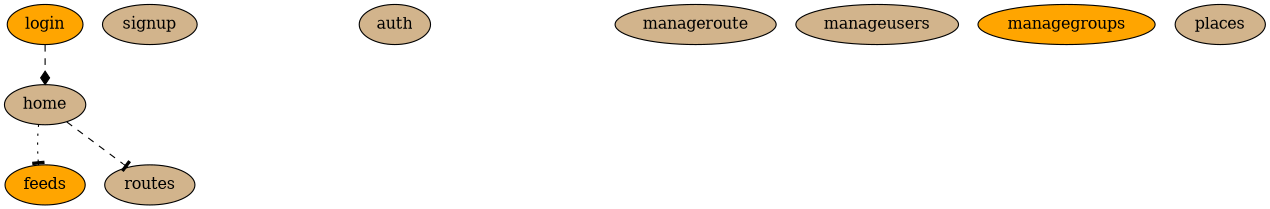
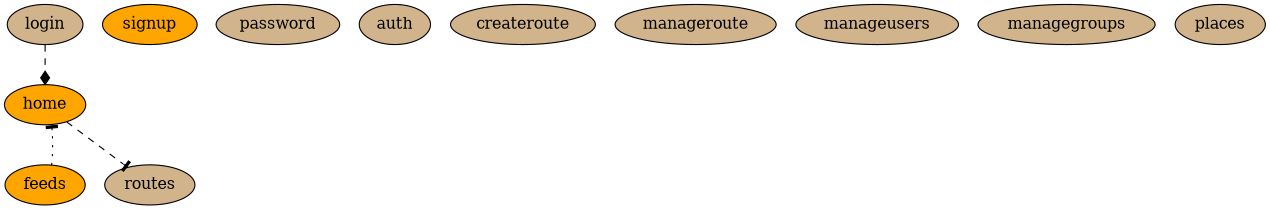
  digraph {
    compound=true
    rankdir=TB
    splines=true
    node [fillcolor=tan style=filled]
    edge [arrowhead=tee style=dashed]
-   login [fillcolor=orange]
-   home
+   login
+   home [fillcolor=orange]
    feeds [fillcolor=orange]
    routes
-   signup
+   signup [fillcolor=orange]
+   password
    auth
+   createroute
    manageroute
    manageusers
-   managegroups [fillcolor=orange]
+   managegroups
    places
    login -> home [arrowhead=diamond]
-   home -> feeds [style=dotted]
+   feeds -> home [style=dotted]
    home -> routes
  }
